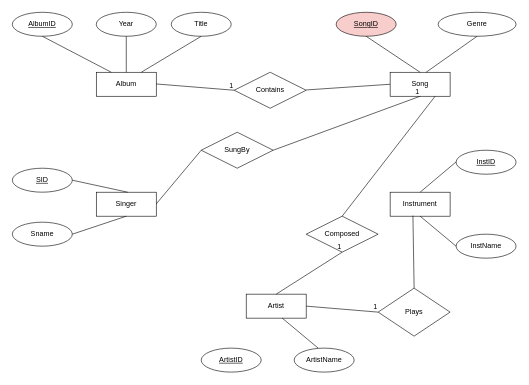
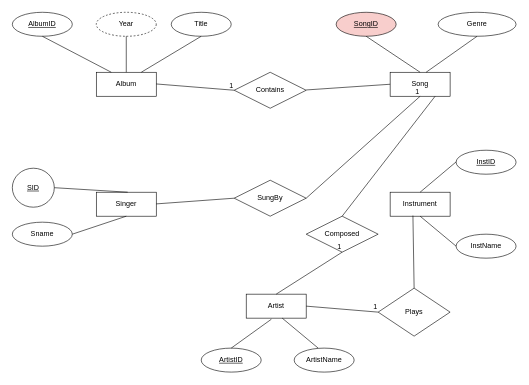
  <mxCell id="0" />
  <mxCell id="1" parent="0" />
  <mxCell id="2" value="Album" style="whiteSpace=wrap;html=1;align=center;" vertex="1" parent="1"><mxGeometry x="160" y="120" width="100" height="40" as="geometry" /></mxCell>
  <mxCell id="3" value="Song" style="whiteSpace=wrap;html=1;align=center;" vertex="1" parent="1"><mxGeometry x="650" y="120" width="100" height="40" as="geometry" /></mxCell>
  <mxCell id="4" value="Singer" style="whiteSpace=wrap;html=1;align=center;" vertex="1" parent="1"><mxGeometry x="160" y="320" width="100" height="40" as="geometry" /></mxCell>
  <mxCell id="5" value="Instrument" style="whiteSpace=wrap;html=1;align=center;" vertex="1" parent="1"><mxGeometry x="650" y="320" width="100" height="40" as="geometry" /></mxCell>
  <mxCell id="6" value="Artist" style="whiteSpace=wrap;html=1;align=center;" vertex="1" parent="1"><mxGeometry x="410" y="490" width="100" height="40" as="geometry" /></mxCell>
  <mxCell id="7" value="Genre" style="ellipse;whiteSpace=wrap;html=1;align=center;" vertex="1" parent="1"><mxGeometry x="730" y="20" width="130" height="40" as="geometry" /></mxCell>
- <mxCell id="8" value="Year" style="ellipse;whiteSpace=wrap;html=1;align=center;" vertex="1" parent="1"><mxGeometry x="160" y="20" width="100" height="40" as="geometry" /></mxCell>
+ <mxCell id="8" value="Year" style="ellipse;whiteSpace=wrap;html=1;align=center;dashed=1;" vertex="1" parent="1"><mxGeometry x="160" y="20" width="100" height="40" as="geometry" /></mxCell>
  <mxCell id="9" value="Title" style="ellipse;whiteSpace=wrap;html=1;align=center;" vertex="1" parent="1"><mxGeometry x="285" y="20" width="100" height="40" as="geometry" /></mxCell>
  <mxCell id="10" value="Sname" style="ellipse;whiteSpace=wrap;html=1;align=center;" vertex="1" parent="1"><mxGeometry x="20" y="370" width="100" height="40" as="geometry" /></mxCell>
  <mxCell id="11" value="AlbumID" style="ellipse;whiteSpace=wrap;html=1;align=center;fontStyle=4;" vertex="1" parent="1"><mxGeometry x="20" y="20" width="100" height="40" as="geometry" /></mxCell>
  <mxCell id="12" value="SongID" style="ellipse;whiteSpace=wrap;html=1;align=center;fontStyle=4;fillColor=#f8cecc;" vertex="1" parent="1"><mxGeometry x="560" y="20" width="100" height="40" as="geometry" /></mxCell>
  <mxCell id="13" value="ArtistID" style="ellipse;whiteSpace=wrap;html=1;align=center;fontStyle=4;" vertex="1" parent="1"><mxGeometry x="335" y="580" width="100" height="40" as="geometry" /></mxCell>
  <mxCell id="14" value="ArtistName" style="ellipse;whiteSpace=wrap;html=1;align=center;" vertex="1" parent="1"><mxGeometry x="490" y="580" width="100" height="40" as="geometry" /></mxCell>
  <mxCell id="15" value="InstID" style="ellipse;whiteSpace=wrap;html=1;align=center;fontStyle=4;" vertex="1" parent="1"><mxGeometry x="760" y="250" width="100" height="40" as="geometry" /></mxCell>
  <mxCell id="16" value="InstName" style="ellipse;whiteSpace=wrap;html=1;align=center;" vertex="1" parent="1"><mxGeometry x="760" y="390" width="100" height="40" as="geometry" /></mxCell>
- <mxCell id="17" value="SID" style="ellipse;whiteSpace=wrap;html=1;align=center;fontStyle=4;" vertex="1" parent="1"><mxGeometry x="20" y="280" width="100" height="40" as="geometry" /></mxCell>
- <mxCell id="18" value="SungBy" style="shape=rhombus;perimeter=rhombusPerimeter;whiteSpace=wrap;html=1;align=center;" vertex="1" parent="1"><mxGeometry x="335" y="220" width="120" height="60" as="geometry" /></mxCell>
+ <mxCell id="17" value="SID" style="ellipse;whiteSpace=wrap;html=1;align=center;fontStyle=4;" vertex="1" parent="1"><mxGeometry x="20" y="280" width="70" height="65" as="geometry" /></mxCell>
+ <mxCell id="18" value="SungBy" style="shape=rhombus;perimeter=rhombusPerimeter;whiteSpace=wrap;html=1;align=center;" vertex="1" parent="1"><mxGeometry x="390" y="300" width="120" height="60" as="geometry" /></mxCell>
  <mxCell id="19" value="Contains" style="shape=rhombus;perimeter=rhombusPerimeter;whiteSpace=wrap;html=1;align=center;" vertex="1" parent="1"><mxGeometry x="390" y="120" width="120" height="60" as="geometry" /></mxCell>
  <mxCell id="20" value="Plays" style="shape=rhombus;perimeter=rhombusPerimeter;whiteSpace=wrap;html=1;align=center;" vertex="1" parent="1"><mxGeometry x="630" y="480" width="120" height="80" as="geometry" /></mxCell>
  <mxCell id="21" value="" style="endArrow=none;html=1;rounded=0;entryX=0.25;entryY=0;entryDx=0;entryDy=0;" edge="1" parent="1" target="2"><mxGeometry relative="1" as="geometry"><mxPoint x="70" y="60" as="sourcePoint" /><mxPoint x="230" y="60" as="targetPoint" /></mxGeometry></mxCell>
  <mxCell id="22" value="" style="endArrow=none;html=1;rounded=0;entryX=0.5;entryY=0;entryDx=0;entryDy=0;exitX=0.5;exitY=1;exitDx=0;exitDy=0;" edge="1" parent="1" source="8" target="2"><mxGeometry relative="1" as="geometry"><mxPoint x="200" y="60" as="sourcePoint" /><mxPoint x="315" y="120" as="targetPoint" /></mxGeometry></mxCell>
  <mxCell id="23" value="" style="endArrow=none;html=1;rounded=0;entryX=0.75;entryY=0;entryDx=0;entryDy=0;exitX=0.5;exitY=1;exitDx=0;exitDy=0;" edge="1" parent="1" source="9" target="2"><mxGeometry relative="1" as="geometry"><mxPoint x="334" y="50" as="sourcePoint" /><mxPoint x="334" y="110" as="targetPoint" /></mxGeometry></mxCell>
  <mxCell id="24" value="" style="endArrow=none;html=1;rounded=0;exitX=0.5;exitY=0;exitDx=0;exitDy=0;" edge="1" parent="1" source="5"><mxGeometry relative="1" as="geometry"><mxPoint x="600" y="269.5" as="sourcePoint" /><mxPoint x="760" y="269.5" as="targetPoint" /></mxGeometry></mxCell>
  <mxCell id="25" value="" style="endArrow=none;html=1;rounded=0;exitX=0.5;exitY=0;exitDx=0;exitDy=0;entryX=0;entryY=0.5;entryDx=0;entryDy=0;" edge="1" parent="1" target="16"><mxGeometry relative="1" as="geometry"><mxPoint x="700" y="360" as="sourcePoint" /><mxPoint x="760" y="309.5" as="targetPoint" /></mxGeometry></mxCell>
  <mxCell id="26" value="" style="endArrow=none;html=1;rounded=0;exitX=1;exitY=0.5;exitDx=0;exitDy=0;" edge="1" parent="1" source="10"><mxGeometry relative="1" as="geometry"><mxPoint x="150" y="410.5" as="sourcePoint" /><mxPoint x="210" y="360" as="targetPoint" /></mxGeometry></mxCell>
  <mxCell id="27" value="" style="endArrow=none;html=1;rounded=0;exitX=0.5;exitY=0;exitDx=0;exitDy=0;entryX=1;entryY=0.5;entryDx=0;entryDy=0;" edge="1" parent="1" target="17"><mxGeometry relative="1" as="geometry"><mxPoint x="212.36" y="320" as="sourcePoint" /><mxPoint x="120" y="310" as="targetPoint" /></mxGeometry></mxCell>
  <mxCell id="28" value="" style="endArrow=none;html=1;rounded=0;exitX=0.5;exitY=0;exitDx=0;exitDy=0;entryX=0.5;entryY=1;entryDx=0;entryDy=0;" edge="1" parent="1" target="7"><mxGeometry relative="1" as="geometry"><mxPoint x="710" y="120" as="sourcePoint" /><mxPoint x="770" y="69.5" as="targetPoint" /></mxGeometry></mxCell>
  <mxCell id="29" value="" style="endArrow=none;html=1;rounded=0;exitX=0.5;exitY=0;exitDx=0;exitDy=0;entryX=0.5;entryY=1;entryDx=0;entryDy=0;" edge="1" parent="1" source="3"><mxGeometry relative="1" as="geometry"><mxPoint x="540" y="120" as="sourcePoint" /><mxPoint x="610" y="60" as="targetPoint" /></mxGeometry></mxCell>
  <mxCell id="30" value="" style="endArrow=none;html=1;rounded=0;exitX=0.5;exitY=0;exitDx=0;exitDy=0;entryX=0;entryY=0.5;entryDx=0;entryDy=0;" edge="1" parent="1"><mxGeometry relative="1" as="geometry"><mxPoint x="470" y="530" as="sourcePoint" /><mxPoint x="530" y="580" as="targetPoint" /></mxGeometry></mxCell>
+ <mxCell id="31" value="" style="endArrow=none;html=1;rounded=0;exitX=0.42;exitY=1.045;exitDx=0;exitDy=0;entryX=0.5;entryY=0;entryDx=0;entryDy=0;exitPerimeter=0;" edge="1" parent="1" source="6" target="13"><mxGeometry relative="1" as="geometry"><mxPoint x="440" y="530" as="sourcePoint" /><mxPoint x="500" y="580" as="targetPoint" /></mxGeometry></mxCell>
  <mxCell id="32" value="" style="endArrow=none;html=1;rounded=0;entryX=0;entryY=0.5;entryDx=0;entryDy=0;exitX=1;exitY=0.5;exitDx=0;exitDy=0;" edge="1" parent="1" source="6" target="20"><mxGeometry relative="1" as="geometry"><mxPoint x="330" y="420" as="sourcePoint" /><mxPoint x="490" y="420" as="targetPoint" /></mxGeometry></mxCell>
  <mxCell id="33" value="1" style="resizable=0;html=1;whiteSpace=wrap;align=right;verticalAlign=bottom;" connectable="0" vertex="1" parent="32"><mxGeometry x="1" relative="1" as="geometry" /></mxCell>
  <mxCell id="34" value="" style="endArrow=none;html=1;rounded=0;exitX=0.38;exitY=0.975;exitDx=0;exitDy=0;entryX=0.5;entryY=0;entryDx=0;entryDy=0;exitPerimeter=0;" edge="1" parent="1" source="5" target="20"><mxGeometry relative="1" as="geometry"><mxPoint x="420" y="420" as="sourcePoint" /><mxPoint x="580" y="420" as="targetPoint" /></mxGeometry></mxCell>
  <mxCell id="35" value="" style="endArrow=none;html=1;rounded=0;entryX=0.5;entryY=1;entryDx=0;entryDy=0;exitX=1;exitY=0.5;exitDx=0;exitDy=0;" edge="1" parent="1" source="18" target="3"><mxGeometry relative="1" as="geometry"><mxPoint x="520" y="230" as="sourcePoint" /><mxPoint x="680" y="230" as="targetPoint" /></mxGeometry></mxCell>
  <mxCell id="36" value="1" style="resizable=0;html=1;whiteSpace=wrap;align=right;verticalAlign=bottom;" connectable="0" vertex="1" parent="35"><mxGeometry x="1" relative="1" as="geometry" /></mxCell>
  <mxCell id="37" value="" style="endArrow=none;html=1;rounded=0;entryX=0;entryY=0.5;entryDx=0;entryDy=0;" edge="1" parent="1" target="18"><mxGeometry relative="1" as="geometry"><mxPoint x="260" y="339.5" as="sourcePoint" /><mxPoint x="420" y="339.5" as="targetPoint" /></mxGeometry></mxCell>
  <mxCell id="38" value="" style="endArrow=none;html=1;rounded=0;entryX=0;entryY=0.5;entryDx=0;entryDy=0;" edge="1" parent="1" target="19"><mxGeometry relative="1" as="geometry"><mxPoint x="260" y="139.5" as="sourcePoint" /><mxPoint x="420" y="139.5" as="targetPoint" /></mxGeometry></mxCell>
  <mxCell id="39" value="1" style="resizable=0;html=1;whiteSpace=wrap;align=right;verticalAlign=bottom;" connectable="0" vertex="1" parent="38"><mxGeometry x="1" relative="1" as="geometry" /></mxCell>
  <mxCell id="40" value="" style="endArrow=none;html=1;rounded=0;entryX=0;entryY=0.5;entryDx=0;entryDy=0;" edge="1" parent="1" target="3"><mxGeometry relative="1" as="geometry"><mxPoint x="510" y="149.5" as="sourcePoint" /><mxPoint x="670" y="150" as="targetPoint" /></mxGeometry></mxCell>
  <mxCell id="41" value="Composed" style="shape=rhombus;perimeter=rhombusPerimeter;whiteSpace=wrap;html=1;align=center;" vertex="1" parent="1"><mxGeometry x="510" y="360" width="120" height="60" as="geometry" /></mxCell>
  <mxCell id="42" value="" style="endArrow=none;html=1;rounded=0;entryX=0.5;entryY=1;entryDx=0;entryDy=0;exitX=0.5;exitY=0;exitDx=0;exitDy=0;" edge="1" parent="1" source="6" target="41"><mxGeometry relative="1" as="geometry"><mxPoint x="420" y="460" as="sourcePoint" /><mxPoint x="580" y="460" as="targetPoint" /></mxGeometry></mxCell>
  <mxCell id="43" value="1" style="resizable=0;html=1;whiteSpace=wrap;align=right;verticalAlign=bottom;" connectable="0" vertex="1" parent="42"><mxGeometry x="1" relative="1" as="geometry" /></mxCell>
  <mxCell id="44" value="" style="endArrow=none;html=1;rounded=0;entryX=0.75;entryY=1;entryDx=0;entryDy=0;exitX=0.5;exitY=0;exitDx=0;exitDy=0;" edge="1" parent="1" source="41" target="3"><mxGeometry relative="1" as="geometry"><mxPoint x="590" y="260" as="sourcePoint" /><mxPoint x="750" y="260" as="targetPoint" /></mxGeometry></mxCell>
